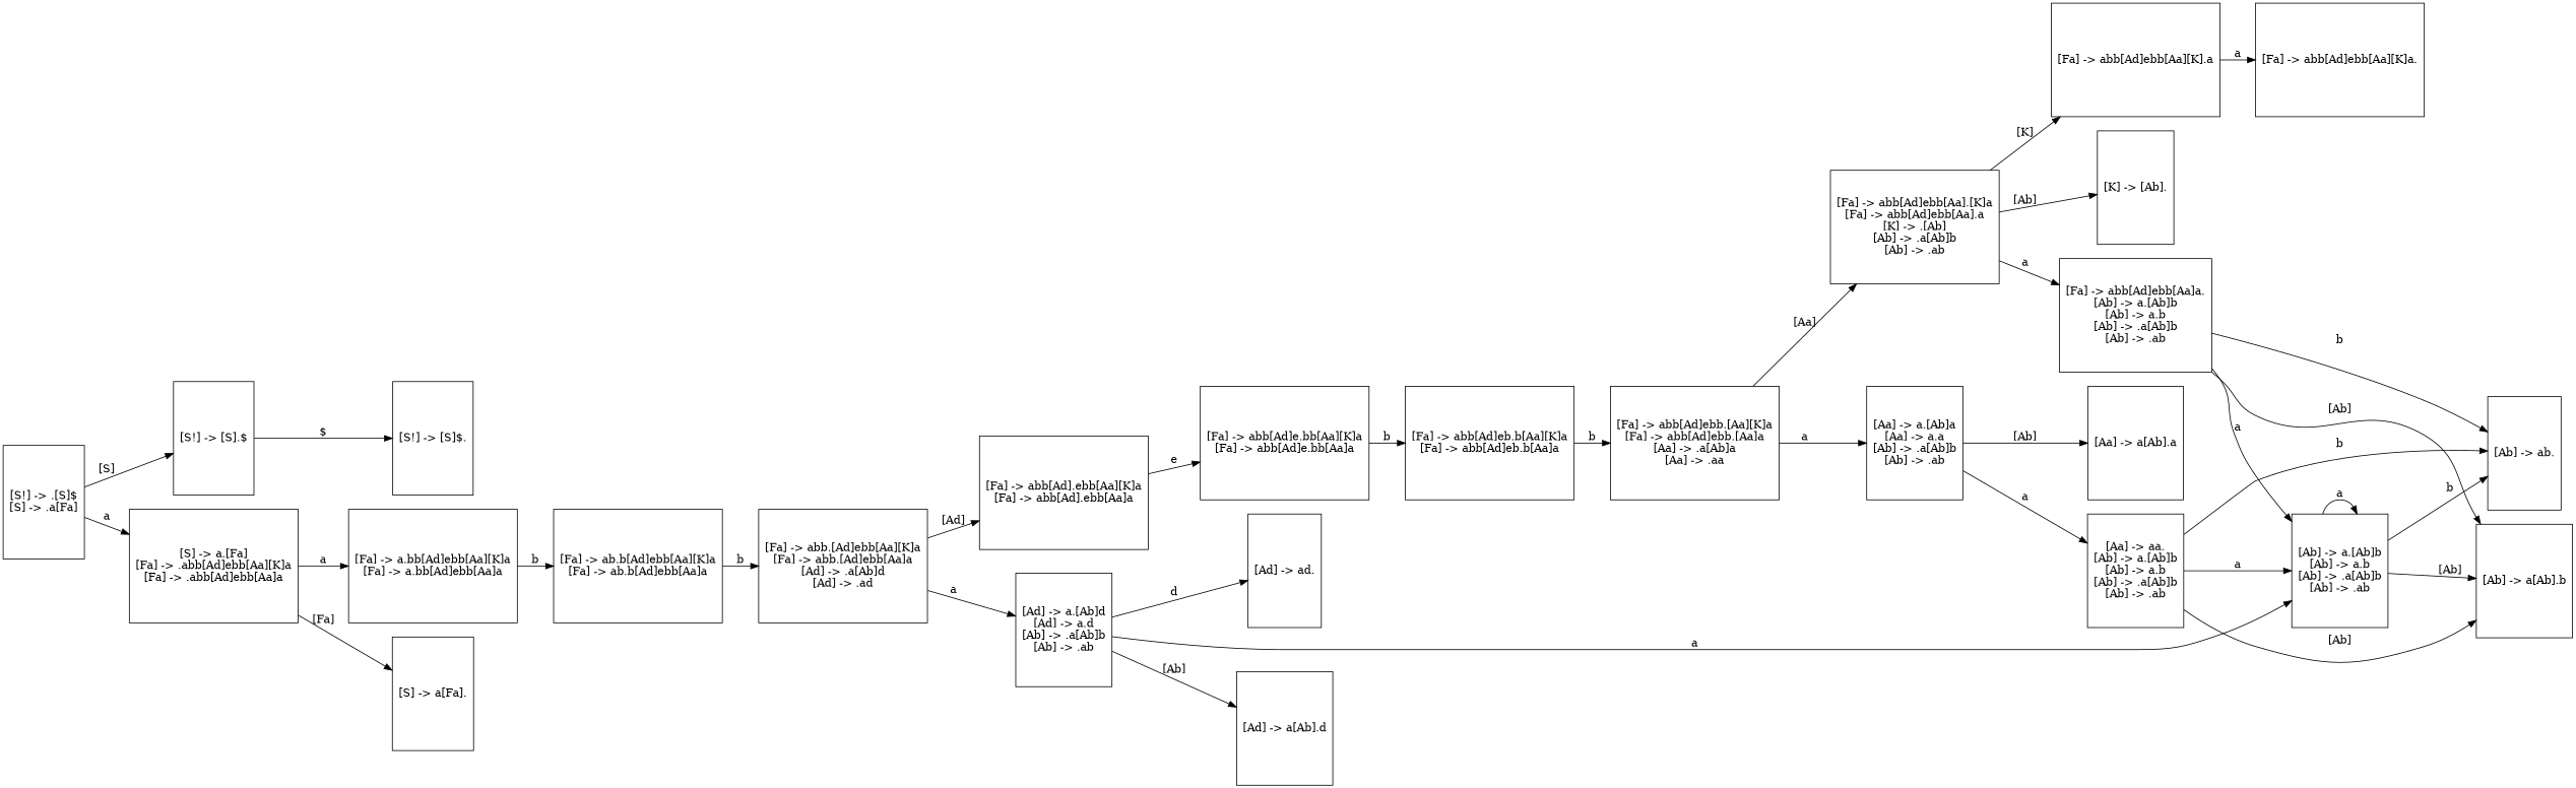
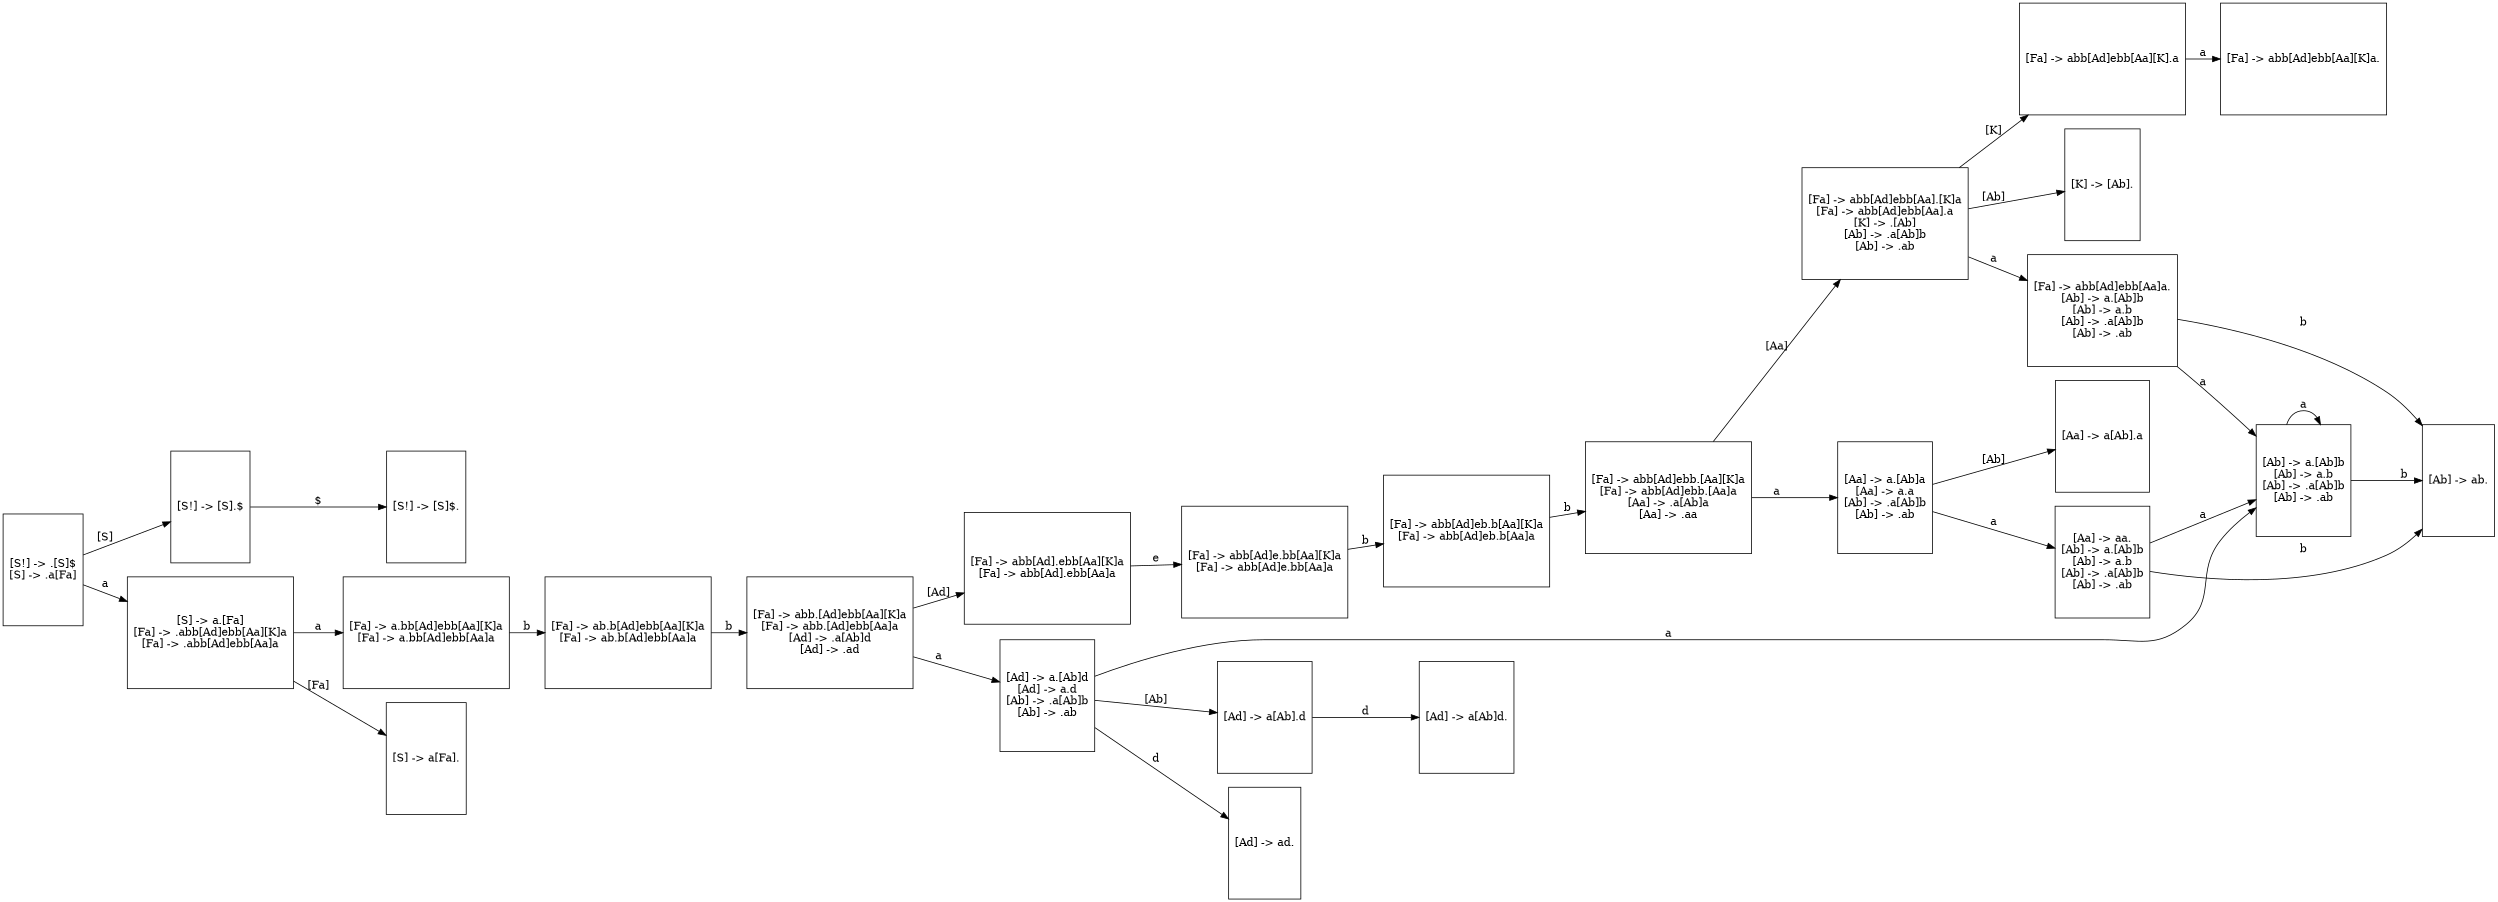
  digraph {
    rankdir=LR
    node [shape=polygon]
    n1 [height=2 label="[S!] -> .[S]$\n[S] -> .a[Fa]" width=1]
    n2 [height=2 label="[S!] -> [S].$" width=1]
    n3 [height=2 label="[S] -> a.[Fa]\n[Fa] -> .abb[Ad]ebb[Aa][K]a\n[Fa] -> .abb[Ad]ebb[Aa]a" width=1]
    n4 [height=2 label="[S!] -> [S]$." width=1]
    n5 [height=2 label="[S] -> a[Fa]." width=1]
    n6 [height=2 label="[Fa] -> a.bb[Ad]ebb[Aa][K]a\n[Fa] -> a.bb[Ad]ebb[Aa]a" width=1]
    n7 [height=2 label="[Fa] -> ab.b[Ad]ebb[Aa][K]a\n[Fa] -> ab.b[Ad]ebb[Aa]a" width=1]
    n8 [height=2 label="[Fa] -> abb.[Ad]ebb[Aa][K]a\n[Fa] -> abb.[Ad]ebb[Aa]a\n[Ad] -> .a[Ab]d\n[Ad] -> .ad" width=1]
    n9 [height=2 label="[Fa] -> abb[Ad].ebb[Aa][K]a\n[Fa] -> abb[Ad].ebb[Aa]a" width=1]
    n10 [height=2 label="[Ad] -> a.[Ab]d\n[Ad] -> a.d\n[Ab] -> .a[Ab]b\n[Ab] -> .ab" width=1]
    n11 [height=2 label="[Fa] -> abb[Ad]e.bb[Aa][K]a\n[Fa] -> abb[Ad]e.bb[Aa]a" width=1]
    n12 [height=2 label="[Ad] -> a[Ab].d" width=1]
    n13 [height=2 label="[Ad] -> ad." width=1]
    n14 [height=2 label="[Ab] -> a.[Ab]b\n[Ab] -> a.b\n[Ab] -> .a[Ab]b\n[Ab] -> .ab" width=1]
    n15 [height=2 label="[Fa] -> abb[Ad]eb.b[Aa][K]a\n[Fa] -> abb[Ad]eb.b[Aa]a" width=1]
-   n17 [height=2 label="[Ab] -> a[Ab].b" width=1]
+   n16 [height=2 label="[Ad] -> a[Ab]d." width=1]
    n18 [height=2 label="[Ab] -> ab." width=1]
    n19 [height=2 label="[Fa] -> abb[Ad]ebb.[Aa][K]a\n[Fa] -> abb[Ad]ebb.[Aa]a\n[Aa] -> .a[Ab]a\n[Aa] -> .aa" width=1]
    n20 [height=2 label="[Fa] -> abb[Ad]ebb[Aa].[K]a\n[Fa] -> abb[Ad]ebb[Aa].a\n[K] -> .[Ab]\n[Ab] -> .a[Ab]b\n[Ab] -> .ab" width=1]
    n21 [height=2 label="[Aa] -> a.[Ab]a\n[Aa] -> a.a\n[Ab] -> .a[Ab]b\n[Ab] -> .ab" width=1]
    n22 [height=2 label="[Fa] -> abb[Ad]ebb[Aa][K].a" width=1]
    n23 [height=2 label="[Fa] -> abb[Ad]ebb[Aa]a.\n[Ab] -> a.[Ab]b\n[Ab] -> a.b\n[Ab] -> .a[Ab]b\n[Ab] -> .ab" width=1]
    n24 [height=2 label="[K] -> [Ab]." width=1]
    n25 [height=2 label="[Aa] -> a[Ab].a" width=1]
    n26 [height=2 label="[Aa] -> aa.\n[Ab] -> a.[Ab]b\n[Ab] -> a.b\n[Ab] -> .a[Ab]b\n[Ab] -> .ab" width=1]
    n27 [height=2 label="[Fa] -> abb[Ad]ebb[Aa][K]a." width=1]
    n1 -> n2 [label="[S]"]
    n1 -> n3 [label=a]
    n2 -> n4 [label="$"]
    n3 -> n5 [label="[Fa]"]
    n3 -> n6 [label=a]
    n6 -> n7 [label=b]
    n7 -> n8 [label=b]
    n8 -> n9 [label="[Ad]"]
    n8 -> n10 [label=a]
    n9 -> n11 [label=e]
    n10 -> n12 [label="[Ab]"]
    n10 -> n13 [label=d]
    n10 -> n14 [label=a]
    n11 -> n15 [label=b]
+   n12 -> n16 [label=d]
    n14 -> n14 [label=a]
-   n14 -> n17 [label="[Ab]"]
    n14 -> n18 [label=b]
    n15 -> n19 [label=b]
    n19 -> n20 [label="[Aa]"]
    n19 -> n21 [label=a]
    n20 -> n22 [label="[K]"]
    n20 -> n23 [label=a]
    n20 -> n24 [label="[Ab]"]
    n21 -> n25 [label="[Ab]"]
    n21 -> n26 [label=a]
    n22 -> n27 [label=a]
    n23 -> n14 [label=a]
-   n23 -> n17 [label="[Ab]"]
    n23 -> n18 [label=b]
    n26 -> n14 [label=a]
-   n26 -> n17 [label="[Ab]"]
    n26 -> n18 [label=b]
  }
